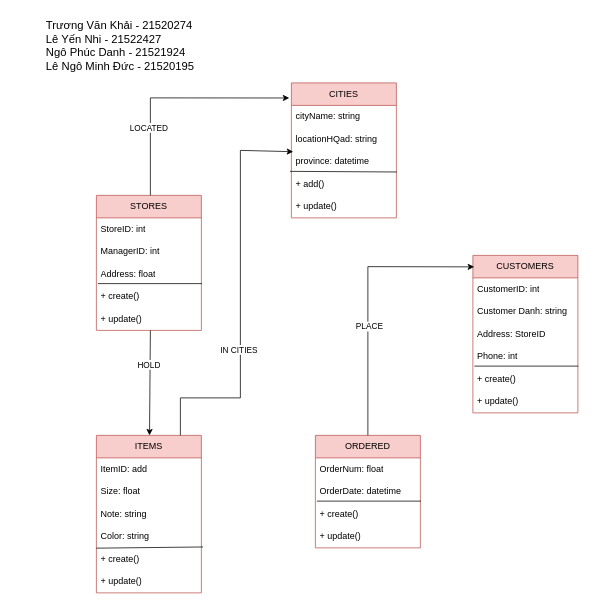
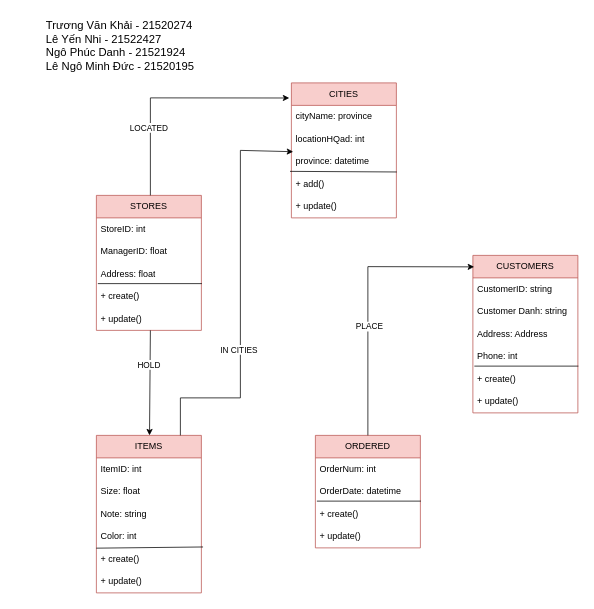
  <mxCell id="0" />
  <mxCell id="1" parent="0" />
  <mxCell id="2" value="STORES" style="swimlane;fontStyle=0;childLayout=stackLayout;horizontal=1;startSize=30;horizontalStack=0;resizeParent=1;resizeParentMax=0;resizeLast=0;collapsible=1;marginBottom=0;whiteSpace=wrap;html=1;fillColor=#f8cecc;strokeColor=#b85450;" parent="1" vertex="1"><mxGeometry x="128" y="260" width="140" height="180" as="geometry" /></mxCell>
  <mxCell id="3" value="StoreID: int" style="text;strokeColor=none;fillColor=none;align=left;verticalAlign=middle;spacingLeft=4;spacingRight=4;overflow=hidden;points=[[0,0.5],[1,0.5]];portConstraint=eastwest;rotatable=0;whiteSpace=wrap;html=1;" parent="2" vertex="1"><mxGeometry y="30" width="140" height="30" as="geometry" /></mxCell>
- <mxCell id="4" value="ManagerID: int" style="text;strokeColor=none;fillColor=none;align=left;verticalAlign=middle;spacingLeft=4;spacingRight=4;overflow=hidden;points=[[0,0.5],[1,0.5]];portConstraint=eastwest;rotatable=0;whiteSpace=wrap;html=1;" parent="2" vertex="1"><mxGeometry y="60" width="140" height="30" as="geometry" /></mxCell>
+ <mxCell id="4" value="ManagerID: float" style="text;strokeColor=none;fillColor=none;align=left;verticalAlign=middle;spacingLeft=4;spacingRight=4;overflow=hidden;points=[[0,0.5],[1,0.5]];portConstraint=eastwest;rotatable=0;whiteSpace=wrap;html=1;" parent="2" vertex="1"><mxGeometry y="60" width="140" height="30" as="geometry" /></mxCell>
  <mxCell id="5" value="Address: float" style="text;strokeColor=none;fillColor=none;align=left;verticalAlign=middle;spacingLeft=4;spacingRight=4;overflow=hidden;points=[[0,0.5],[1,0.5]];portConstraint=eastwest;rotatable=0;whiteSpace=wrap;html=1;" parent="2" vertex="1"><mxGeometry y="90" width="140" height="30" as="geometry" /></mxCell>
  <mxCell id="6" value="+ create()" style="text;strokeColor=none;fillColor=none;align=left;verticalAlign=middle;spacingLeft=4;spacingRight=4;overflow=hidden;points=[[0,0.5],[1,0.5]];portConstraint=eastwest;rotatable=0;whiteSpace=wrap;html=1;" parent="2" vertex="1"><mxGeometry y="120" width="140" height="30" as="geometry" /></mxCell>
  <mxCell id="7" value="+ update()" style="text;strokeColor=none;fillColor=none;align=left;verticalAlign=middle;spacingLeft=4;spacingRight=4;overflow=hidden;points=[[0,0.5],[1,0.5]];portConstraint=eastwest;rotatable=0;whiteSpace=wrap;html=1;" parent="2" vertex="1"><mxGeometry y="150" width="140" height="30" as="geometry" /></mxCell>
  <mxCell id="8" value="" style="endArrow=none;html=1;rounded=0;exitX=0.014;exitY=-0.078;exitDx=0;exitDy=0;exitPerimeter=0;entryX=1.005;entryY=-0.078;entryDx=0;entryDy=0;entryPerimeter=0;" parent="2" source="6" target="6" edge="1"><mxGeometry width="50" height="50" relative="1" as="geometry"><mxPoint x="170" y="260" as="sourcePoint" /><mxPoint x="220" y="210" as="targetPoint" /></mxGeometry></mxCell>
  <mxCell id="9" value="" style="endArrow=classic;html=1;rounded=0;" parent="2" target="11" edge="1"><mxGeometry width="50" height="50" relative="1" as="geometry"><mxPoint x="72" y="180" as="sourcePoint" /><mxPoint x="122" y="130" as="targetPoint" /></mxGeometry></mxCell>
  <mxCell id="10" value="HOLD" style="edgeLabel;html=1;align=center;verticalAlign=middle;resizable=0;points=[];" parent="9" vertex="1" connectable="0"><mxGeometry x="-0.336" y="-2" relative="1" as="geometry"><mxPoint as="offset" /></mxGeometry></mxCell>
  <mxCell id="11" value="ITEMS" style="swimlane;fontStyle=0;childLayout=stackLayout;horizontal=1;startSize=30;horizontalStack=0;resizeParent=1;resizeParentMax=0;resizeLast=0;collapsible=1;marginBottom=0;whiteSpace=wrap;html=1;fillColor=#f8cecc;strokeColor=#b85450;" parent="1" vertex="1"><mxGeometry x="128" y="580" width="140" height="210" as="geometry" /></mxCell>
- <mxCell id="12" value="ItemID: add" style="text;strokeColor=none;fillColor=none;align=left;verticalAlign=middle;spacingLeft=4;spacingRight=4;overflow=hidden;points=[[0,0.5],[1,0.5]];portConstraint=eastwest;rotatable=0;whiteSpace=wrap;html=1;" parent="11" vertex="1"><mxGeometry y="30" width="140" height="30" as="geometry" /></mxCell>
+ <mxCell id="12" value="ItemID: int" style="text;strokeColor=none;fillColor=none;align=left;verticalAlign=middle;spacingLeft=4;spacingRight=4;overflow=hidden;points=[[0,0.5],[1,0.5]];portConstraint=eastwest;rotatable=0;whiteSpace=wrap;html=1;" parent="11" vertex="1"><mxGeometry y="30" width="140" height="30" as="geometry" /></mxCell>
  <mxCell id="13" value="Size: float" style="text;strokeColor=none;fillColor=none;align=left;verticalAlign=middle;spacingLeft=4;spacingRight=4;overflow=hidden;points=[[0,0.5],[1,0.5]];portConstraint=eastwest;rotatable=0;whiteSpace=wrap;html=1;" parent="11" vertex="1"><mxGeometry y="60" width="140" height="30" as="geometry" /></mxCell>
  <mxCell id="14" value="Note: string" style="text;strokeColor=none;fillColor=none;align=left;verticalAlign=middle;spacingLeft=4;spacingRight=4;overflow=hidden;points=[[0,0.5],[1,0.5]];portConstraint=eastwest;rotatable=0;whiteSpace=wrap;html=1;" parent="11" vertex="1"><mxGeometry y="90" width="140" height="30" as="geometry" /></mxCell>
- <mxCell id="15" value="Color: string" style="text;strokeColor=none;fillColor=none;align=left;verticalAlign=middle;spacingLeft=4;spacingRight=4;overflow=hidden;points=[[0,0.5],[1,0.5]];portConstraint=eastwest;rotatable=0;whiteSpace=wrap;html=1;" parent="11" vertex="1"><mxGeometry y="120" width="140" height="30" as="geometry" /></mxCell>
+ <mxCell id="15" value="Color: int" style="text;strokeColor=none;fillColor=none;align=left;verticalAlign=middle;spacingLeft=4;spacingRight=4;overflow=hidden;points=[[0,0.5],[1,0.5]];portConstraint=eastwest;rotatable=0;whiteSpace=wrap;html=1;" parent="11" vertex="1"><mxGeometry y="120" width="140" height="30" as="geometry" /></mxCell>
  <mxCell id="16" value="+ create()" style="text;strokeColor=none;fillColor=none;align=left;verticalAlign=middle;spacingLeft=4;spacingRight=4;overflow=hidden;points=[[0,0.5],[1,0.5]];portConstraint=eastwest;rotatable=0;whiteSpace=wrap;html=1;" parent="11" vertex="1"><mxGeometry y="150" width="140" height="30" as="geometry" /></mxCell>
  <mxCell id="17" value="+ update()" style="text;strokeColor=none;fillColor=none;align=left;verticalAlign=middle;spacingLeft=4;spacingRight=4;overflow=hidden;points=[[0,0.5],[1,0.5]];portConstraint=eastwest;rotatable=0;whiteSpace=wrap;html=1;" parent="11" vertex="1"><mxGeometry y="180" width="140" height="30" as="geometry" /></mxCell>
  <mxCell id="18" value="" style="endArrow=none;html=1;rounded=0;exitX=-0.001;exitY=0.013;exitDx=0;exitDy=0;exitPerimeter=0;entryX=1.016;entryY=-0.04;entryDx=0;entryDy=0;entryPerimeter=0;" parent="11" source="16" target="16" edge="1"><mxGeometry width="50" height="50" relative="1" as="geometry"><mxPoint x="182" y="40" as="sourcePoint" /><mxPoint x="232" y="-10" as="targetPoint" /></mxGeometry></mxCell>
  <mxCell id="19" value="CITIES" style="swimlane;fontStyle=0;childLayout=stackLayout;horizontal=1;startSize=30;horizontalStack=0;resizeParent=1;resizeParentMax=0;resizeLast=0;collapsible=1;marginBottom=0;whiteSpace=wrap;html=1;fillColor=#f8cecc;strokeColor=#b85450;" parent="1" vertex="1"><mxGeometry x="388" y="110" width="140" height="180" as="geometry" /></mxCell>
- <mxCell id="20" value="cityName: string" style="text;strokeColor=none;fillColor=none;align=left;verticalAlign=middle;spacingLeft=4;spacingRight=4;overflow=hidden;points=[[0,0.5],[1,0.5]];portConstraint=eastwest;rotatable=0;whiteSpace=wrap;html=1;" parent="19" vertex="1"><mxGeometry y="30" width="140" height="30" as="geometry" /></mxCell>
- <mxCell id="21" value="locationHQad: string" style="text;strokeColor=none;fillColor=none;align=left;verticalAlign=middle;spacingLeft=4;spacingRight=4;overflow=hidden;points=[[0,0.5],[1,0.5]];portConstraint=eastwest;rotatable=0;whiteSpace=wrap;html=1;" parent="19" vertex="1"><mxGeometry y="60" width="140" height="30" as="geometry" /></mxCell>
+ <mxCell id="20" value="cityName: province" style="text;strokeColor=none;fillColor=none;align=left;verticalAlign=middle;spacingLeft=4;spacingRight=4;overflow=hidden;points=[[0,0.5],[1,0.5]];portConstraint=eastwest;rotatable=0;whiteSpace=wrap;html=1;" parent="19" vertex="1"><mxGeometry y="30" width="140" height="30" as="geometry" /></mxCell>
+ <mxCell id="21" value="locationHQad: int" style="text;strokeColor=none;fillColor=none;align=left;verticalAlign=middle;spacingLeft=4;spacingRight=4;overflow=hidden;points=[[0,0.5],[1,0.5]];portConstraint=eastwest;rotatable=0;whiteSpace=wrap;html=1;" parent="19" vertex="1"><mxGeometry y="60" width="140" height="30" as="geometry" /></mxCell>
  <mxCell id="22" value="province: datetime" style="text;strokeColor=none;fillColor=none;align=left;verticalAlign=middle;spacingLeft=4;spacingRight=4;overflow=hidden;points=[[0,0.5],[1,0.5]];portConstraint=eastwest;rotatable=0;whiteSpace=wrap;html=1;" parent="19" vertex="1"><mxGeometry y="90" width="140" height="30" as="geometry" /></mxCell>
  <mxCell id="23" value="+ add()" style="text;strokeColor=none;fillColor=none;align=left;verticalAlign=middle;spacingLeft=4;spacingRight=4;overflow=hidden;points=[[0,0.5],[1,0.5]];portConstraint=eastwest;rotatable=0;whiteSpace=wrap;html=1;" parent="19" vertex="1"><mxGeometry y="120" width="140" height="30" as="geometry" /></mxCell>
  <mxCell id="24" value="+ update()" style="text;strokeColor=none;fillColor=none;align=left;verticalAlign=middle;spacingLeft=4;spacingRight=4;overflow=hidden;points=[[0,0.5],[1,0.5]];portConstraint=eastwest;rotatable=0;whiteSpace=wrap;html=1;" parent="19" vertex="1"><mxGeometry y="150" width="140" height="30" as="geometry" /></mxCell>
  <mxCell id="25" value="" style="endArrow=none;html=1;rounded=0;entryX=1.004;entryY=-0.04;entryDx=0;entryDy=0;entryPerimeter=0;exitX=-0.013;exitY=-0.067;exitDx=0;exitDy=0;exitPerimeter=0;" parent="19" source="23" target="23" edge="1"><mxGeometry width="50" height="50" relative="1" as="geometry"><mxPoint x="32" y="320" as="sourcePoint" /><mxPoint x="82" y="270" as="targetPoint" /></mxGeometry></mxCell>
  <mxCell id="26" value="ORDERED" style="swimlane;fontStyle=0;childLayout=stackLayout;horizontal=1;startSize=30;horizontalStack=0;resizeParent=1;resizeParentMax=0;resizeLast=0;collapsible=1;marginBottom=0;whiteSpace=wrap;html=1;fillColor=#f8cecc;strokeColor=#b85450;" parent="1" vertex="1"><mxGeometry x="420" y="580" width="140" height="150" as="geometry" /></mxCell>
- <mxCell id="27" value="OrderNum: float" style="text;strokeColor=none;fillColor=none;align=left;verticalAlign=middle;spacingLeft=4;spacingRight=4;overflow=hidden;points=[[0,0.5],[1,0.5]];portConstraint=eastwest;rotatable=0;whiteSpace=wrap;html=1;" parent="26" vertex="1"><mxGeometry y="30" width="140" height="30" as="geometry" /></mxCell>
+ <mxCell id="27" value="OrderNum: int" style="text;strokeColor=none;fillColor=none;align=left;verticalAlign=middle;spacingLeft=4;spacingRight=4;overflow=hidden;points=[[0,0.5],[1,0.5]];portConstraint=eastwest;rotatable=0;whiteSpace=wrap;html=1;" parent="26" vertex="1"><mxGeometry y="30" width="140" height="30" as="geometry" /></mxCell>
  <mxCell id="28" value="OrderDate: datetime" style="text;strokeColor=none;fillColor=none;align=left;verticalAlign=middle;spacingLeft=4;spacingRight=4;overflow=hidden;points=[[0,0.5],[1,0.5]];portConstraint=eastwest;rotatable=0;whiteSpace=wrap;html=1;" parent="26" vertex="1"><mxGeometry y="60" width="140" height="30" as="geometry" /></mxCell>
  <mxCell id="29" value="+ create()" style="text;strokeColor=none;fillColor=none;align=left;verticalAlign=middle;spacingLeft=4;spacingRight=4;overflow=hidden;points=[[0,0.5],[1,0.5]];portConstraint=eastwest;rotatable=0;whiteSpace=wrap;html=1;" parent="26" vertex="1"><mxGeometry y="90" width="140" height="30" as="geometry" /></mxCell>
  <mxCell id="30" value="+ update()" style="text;strokeColor=none;fillColor=none;align=left;verticalAlign=middle;spacingLeft=4;spacingRight=4;overflow=hidden;points=[[0,0.5],[1,0.5]];portConstraint=eastwest;rotatable=0;whiteSpace=wrap;html=1;" parent="26" vertex="1"><mxGeometry y="120" width="140" height="30" as="geometry" /></mxCell>
  <mxCell id="31" value="" style="endArrow=none;html=1;rounded=0;exitX=0.014;exitY=-0.078;exitDx=0;exitDy=0;exitPerimeter=0;entryX=1.005;entryY=-0.078;entryDx=0;entryDy=0;entryPerimeter=0;" parent="26" source="29" target="29" edge="1"><mxGeometry width="50" height="50" relative="1" as="geometry"><mxPoint x="170" y="260" as="sourcePoint" /><mxPoint x="220" y="210" as="targetPoint" /></mxGeometry></mxCell>
  <mxCell id="32" value="CUSTOMERS" style="swimlane;fontStyle=0;childLayout=stackLayout;horizontal=1;startSize=30;horizontalStack=0;resizeParent=1;resizeParentMax=0;resizeLast=0;collapsible=1;marginBottom=0;whiteSpace=wrap;html=1;fillColor=#f8cecc;strokeColor=#b85450;" parent="1" vertex="1"><mxGeometry x="630" y="340" width="140" height="210" as="geometry" /></mxCell>
- <mxCell id="33" value="CustomerID: int" style="text;strokeColor=none;fillColor=none;align=left;verticalAlign=middle;spacingLeft=4;spacingRight=4;overflow=hidden;points=[[0,0.5],[1,0.5]];portConstraint=eastwest;rotatable=0;whiteSpace=wrap;html=1;" parent="32" vertex="1"><mxGeometry y="30" width="140" height="30" as="geometry" /></mxCell>
+ <mxCell id="33" value="CustomerID: string" style="text;strokeColor=none;fillColor=none;align=left;verticalAlign=middle;spacingLeft=4;spacingRight=4;overflow=hidden;points=[[0,0.5],[1,0.5]];portConstraint=eastwest;rotatable=0;whiteSpace=wrap;html=1;" parent="32" vertex="1"><mxGeometry y="30" width="140" height="30" as="geometry" /></mxCell>
  <mxCell id="34" value="Customer Danh: string" style="text;strokeColor=none;fillColor=none;align=left;verticalAlign=middle;spacingLeft=4;spacingRight=4;overflow=hidden;points=[[0,0.5],[1,0.5]];portConstraint=eastwest;rotatable=0;whiteSpace=wrap;html=1;" parent="32" vertex="1"><mxGeometry y="60" width="140" height="30" as="geometry" /></mxCell>
- <mxCell id="35" value="Address: StoreID" style="text;strokeColor=none;fillColor=none;align=left;verticalAlign=middle;spacingLeft=4;spacingRight=4;overflow=hidden;points=[[0,0.5],[1,0.5]];portConstraint=eastwest;rotatable=0;whiteSpace=wrap;html=1;" parent="32" vertex="1"><mxGeometry y="90" width="140" height="30" as="geometry" /></mxCell>
+ <mxCell id="35" value="Address: Address" style="text;strokeColor=none;fillColor=none;align=left;verticalAlign=middle;spacingLeft=4;spacingRight=4;overflow=hidden;points=[[0,0.5],[1,0.5]];portConstraint=eastwest;rotatable=0;whiteSpace=wrap;html=1;" parent="32" vertex="1"><mxGeometry y="90" width="140" height="30" as="geometry" /></mxCell>
  <mxCell id="36" value="Phone: int" style="text;strokeColor=none;fillColor=none;align=left;verticalAlign=middle;spacingLeft=4;spacingRight=4;overflow=hidden;points=[[0,0.5],[1,0.5]];portConstraint=eastwest;rotatable=0;whiteSpace=wrap;html=1;" parent="32" vertex="1"><mxGeometry y="120" width="140" height="30" as="geometry" /></mxCell>
  <mxCell id="37" value="+ create()" style="text;strokeColor=none;fillColor=none;align=left;verticalAlign=middle;spacingLeft=4;spacingRight=4;overflow=hidden;points=[[0,0.5],[1,0.5]];portConstraint=eastwest;rotatable=0;whiteSpace=wrap;html=1;" parent="32" vertex="1"><mxGeometry y="150" width="140" height="30" as="geometry" /></mxCell>
  <mxCell id="38" value="+ update()" style="text;strokeColor=none;fillColor=none;align=left;verticalAlign=middle;spacingLeft=4;spacingRight=4;overflow=hidden;points=[[0,0.5],[1,0.5]];portConstraint=eastwest;rotatable=0;whiteSpace=wrap;html=1;" parent="32" vertex="1"><mxGeometry y="180" width="140" height="30" as="geometry" /></mxCell>
  <mxCell id="39" value="" style="endArrow=none;html=1;rounded=0;exitX=0.014;exitY=-0.078;exitDx=0;exitDy=0;exitPerimeter=0;entryX=1.005;entryY=-0.078;entryDx=0;entryDy=0;entryPerimeter=0;" parent="32" source="37" target="37" edge="1"><mxGeometry width="50" height="50" relative="1" as="geometry"><mxPoint x="170" y="260" as="sourcePoint" /><mxPoint x="220" y="210" as="targetPoint" /></mxGeometry></mxCell>
  <mxCell id="40" value="&lt;div style=&quot;text-align: left; font-size: 15px;&quot;&gt;&lt;span style=&quot;background-color: initial;&quot;&gt;&lt;font style=&quot;font-size: 15px;&quot;&gt;Trương Văn Khải - 21520274&lt;/font&gt;&lt;/span&gt;&lt;/div&gt;&lt;div style=&quot;text-align: left; font-size: 15px;&quot;&gt;&lt;span style=&quot;background-color: initial;&quot;&gt;&lt;font style=&quot;font-size: 15px;&quot;&gt;Lê Yến Nhi - 21522427&lt;/font&gt;&lt;/span&gt;&lt;/div&gt;&lt;div style=&quot;text-align: left; font-size: 15px;&quot;&gt;&lt;span style=&quot;background-color: initial;&quot;&gt;&lt;font style=&quot;font-size: 15px;&quot;&gt;Ngô Phúc Danh - 21521924&lt;/font&gt;&lt;/span&gt;&lt;/div&gt;&lt;div style=&quot;text-align: left; font-size: 15px;&quot;&gt;&lt;span style=&quot;background-color: initial;&quot;&gt;&lt;font style=&quot;font-size: 15px;&quot;&gt;Lê Ngô Minh Đức - 21520195&lt;/font&gt;&lt;/span&gt;&lt;/div&gt;" style="text;html=1;strokeColor=none;fillColor=none;align=center;verticalAlign=middle;whiteSpace=wrap;rounded=0;" parent="1" vertex="1"><mxGeometry width="280" height="80" as="geometry" x="20" y="20" /></mxCell>
  <mxCell id="41" value="" style="endArrow=classic;html=1;rounded=0;entryX=-0.02;entryY=0.112;entryDx=0;entryDy=0;entryPerimeter=0;" parent="1" target="19" edge="1"><mxGeometry width="50" height="50" relative="1" as="geometry"><mxPoint x="200" y="260" as="sourcePoint" /><mxPoint x="250" y="210" as="targetPoint" /><Array as="points"><mxPoint x="200" y="130" /></Array></mxGeometry></mxCell>
  <mxCell id="42" value="LOCATED" style="edgeLabel;html=1;align=center;verticalAlign=middle;resizable=0;points=[];" parent="41" vertex="1" connectable="0"><mxGeometry x="-0.422" y="3" relative="1" as="geometry"><mxPoint as="offset" /></mxGeometry></mxCell>
  <mxCell id="43" value="" style="endArrow=classic;html=1;rounded=0;entryX=0.012;entryY=0.073;entryDx=0;entryDy=0;entryPerimeter=0;" parent="1" target="32" edge="1"><mxGeometry width="50" height="50" relative="1" as="geometry"><mxPoint x="490" y="580" as="sourcePoint" /><mxPoint x="540" y="530" as="targetPoint" /><Array as="points"><mxPoint x="490" y="355" /></Array></mxGeometry></mxCell>
  <mxCell id="44" value="PLACE" style="edgeLabel;html=1;align=center;verticalAlign=middle;resizable=0;points=[];" parent="43" vertex="1" connectable="0"><mxGeometry x="-0.2" y="-1" relative="1" as="geometry"><mxPoint y="1" as="offset" /></mxGeometry></mxCell>
  <mxCell id="45" value="" style="endArrow=classic;html=1;rounded=0;entryX=0.017;entryY=0.059;entryDx=0;entryDy=0;entryPerimeter=0;" parent="1" target="22" edge="1"><mxGeometry width="50" height="50" relative="1" as="geometry"><mxPoint x="240" y="580" as="sourcePoint" /><mxPoint x="390" y="390" as="targetPoint" /><Array as="points"><mxPoint x="240" y="530" /><mxPoint x="320" y="530" /><mxPoint x="320" y="200" /></Array></mxGeometry></mxCell>
  <mxCell id="46" value="IN CITIES" style="edgeLabel;html=1;align=center;verticalAlign=middle;resizable=0;points=[];" parent="45" vertex="1" connectable="0"><mxGeometry x="-0.264" y="3" relative="1" as="geometry"><mxPoint as="offset" /></mxGeometry></mxCell>
